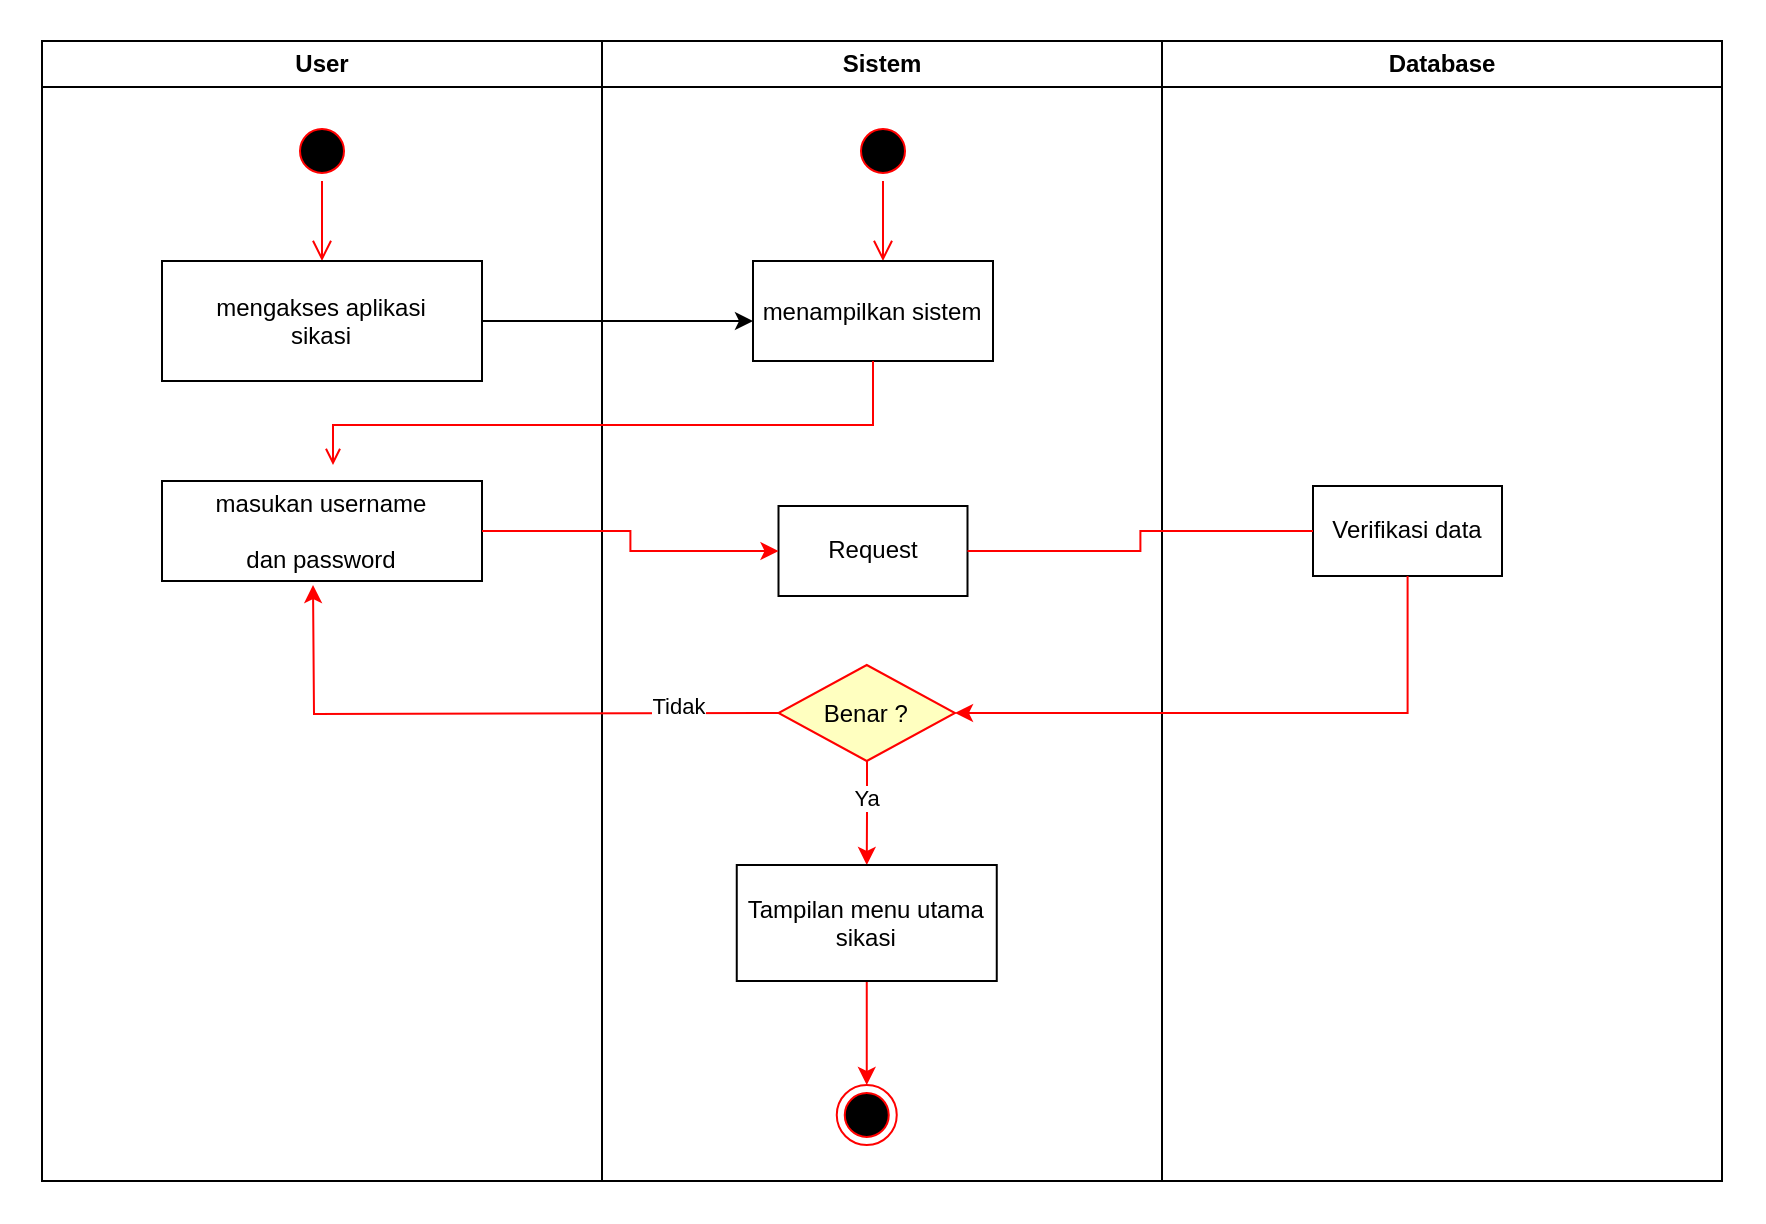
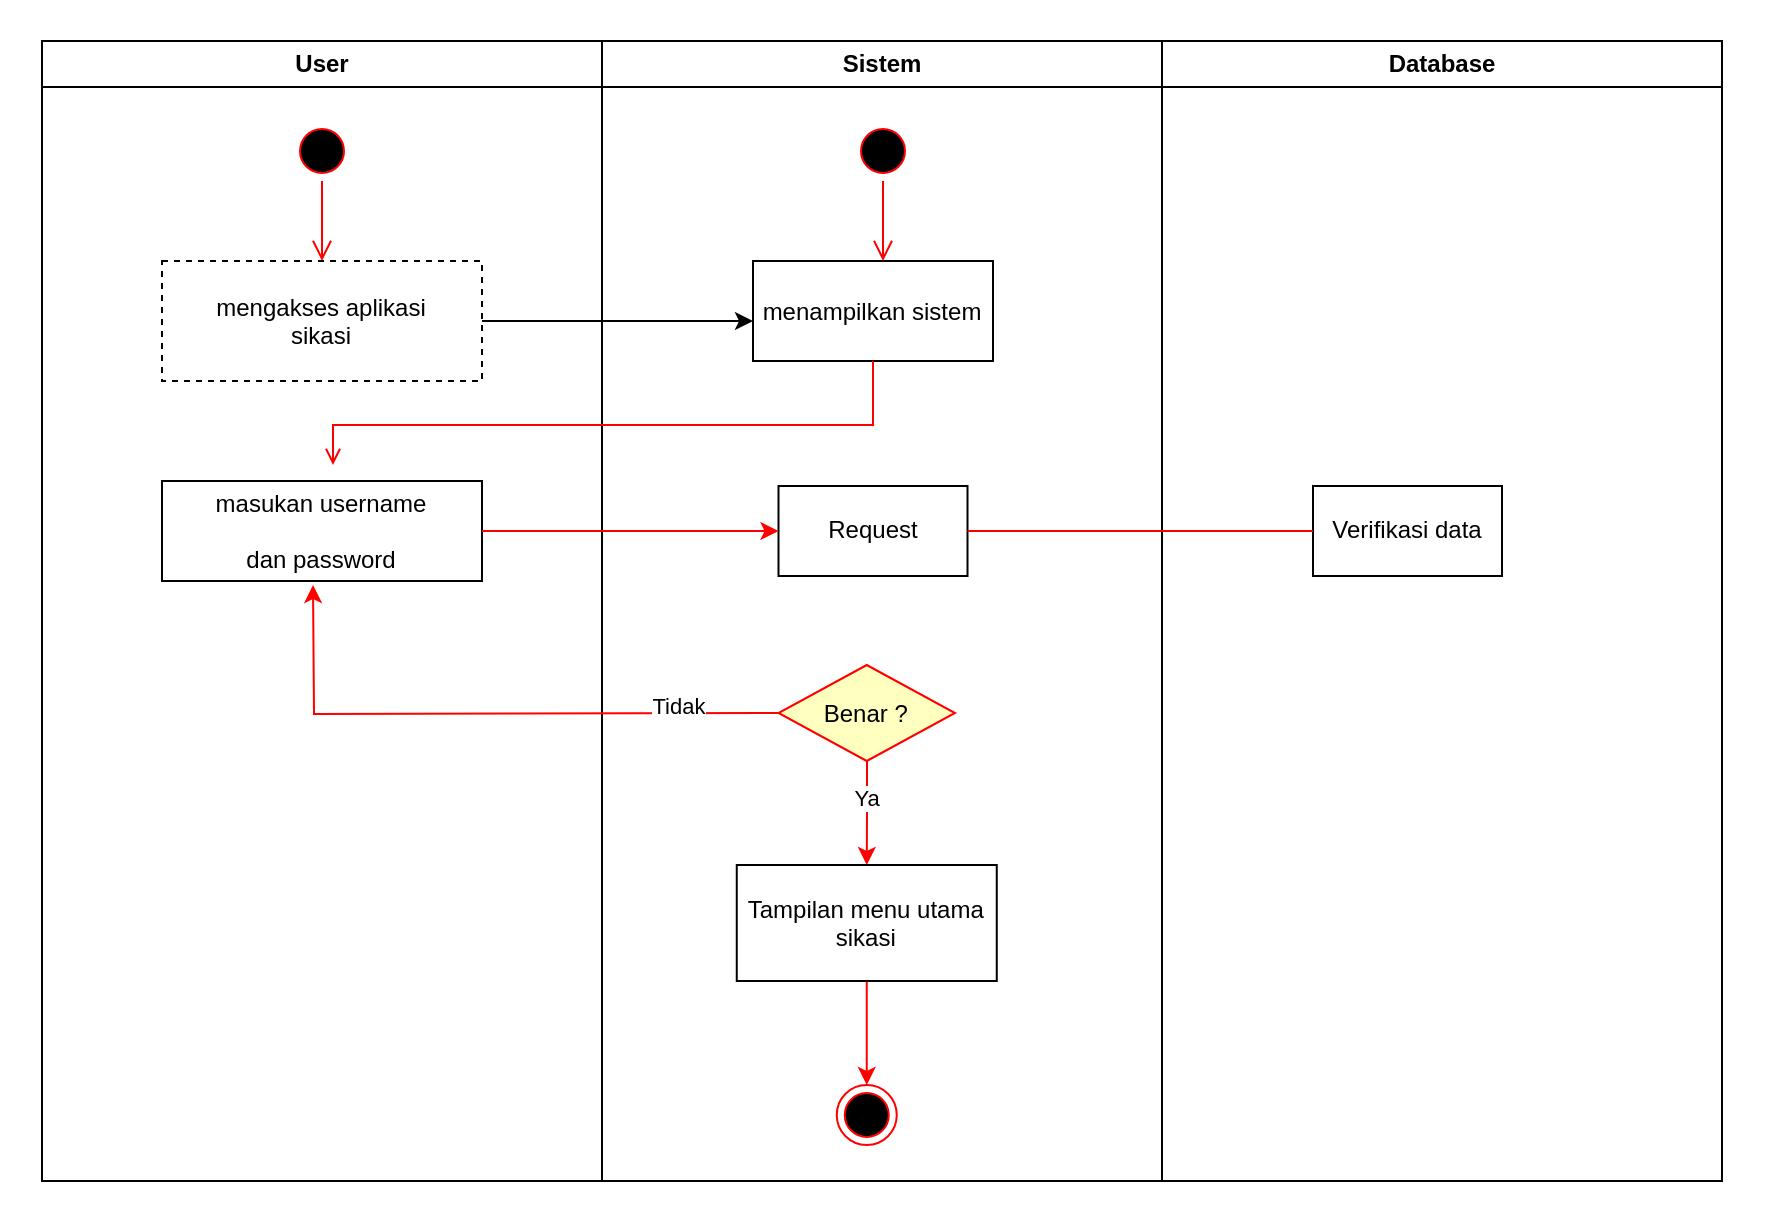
  <mxCell id="0" />
  <mxCell id="1" parent="0" />
  <mxCell id="2" value="User" style="swimlane;whiteSpace=wrap" parent="1" vertex="1"><mxGeometry x="20.5" y="20" width="280" height="570" as="geometry" /></mxCell>
  <mxCell id="3" value="" style="edgeStyle=elbowEdgeStyle;elbow=horizontal;verticalAlign=bottom;endArrow=open;endSize=8;strokeColor=#FF0000;endFill=1;rounded=0" parent="2" source="6" target="4" edge="1"><mxGeometry x="100" y="40" as="geometry"><mxPoint x="115" y="110" as="targetPoint" /><mxPoint x="140.5" y="55" as="sourcePoint" /><Array as="points"><mxPoint x="140" y="90" /></Array></mxGeometry></mxCell>
- <mxCell id="4" value="mengakses aplikasi &#10;sikasi" style="" parent="2" vertex="1"><mxGeometry x="60" y="110" width="160" height="60" as="geometry" /></mxCell>
+ <mxCell id="4" value="mengakses aplikasi &#10;sikasi" style="dashed=1;" parent="2" vertex="1"><mxGeometry x="60" y="110" width="160" height="60" as="geometry" /></mxCell>
  <mxCell id="5" value="masukan username &#10;&#10;dan password" style="" parent="2" vertex="1"><mxGeometry x="60" y="220" width="160" height="50" as="geometry" /></mxCell>
  <mxCell id="6" value="" style="ellipse;shape=startState;fillColor=#000000;strokeColor=#ff0000;" parent="2" vertex="1"><mxGeometry x="125" y="40" width="30" height="30" as="geometry" /></mxCell>
  <mxCell id="7" value="Sistem" style="swimlane;whiteSpace=wrap;startSize=23;" parent="1" vertex="1"><mxGeometry x="300.5" y="20" width="280" height="570" as="geometry" /></mxCell>
  <mxCell id="8" value="" style="ellipse;shape=startState;fillColor=#000000;strokeColor=#ff0000;" parent="7" vertex="1"><mxGeometry x="125.5" y="40" width="30" height="30" as="geometry" /></mxCell>
  <mxCell id="9" value="" style="edgeStyle=elbowEdgeStyle;elbow=horizontal;verticalAlign=bottom;endArrow=open;endSize=8;strokeColor=#FF0000;endFill=1;rounded=0" parent="7" source="8" target="10" edge="1"><mxGeometry x="40" y="20" as="geometry"><mxPoint x="55" y="90" as="targetPoint" /></mxGeometry></mxCell>
  <mxCell id="10" value="menampilkan sistem" style="" parent="7" vertex="1"><mxGeometry x="75.5" y="110" width="120" height="50" as="geometry" /></mxCell>
  <mxCell id="11" value="" style="endArrow=open;strokeColor=#FF0000;endFill=1;rounded=0" parent="7" source="10" edge="1"><mxGeometry relative="1" as="geometry"><mxPoint x="-134.5" y="212" as="targetPoint" /><Array as="points"><mxPoint x="135.5" y="192" /><mxPoint x="-134.5" y="192" /></Array></mxGeometry></mxCell>
  <mxCell id="12" style="edgeStyle=orthogonalEdgeStyle;rounded=0;orthogonalLoop=1;jettySize=auto;html=1;entryX=0.5;entryY=0;entryDx=0;entryDy=0;strokeColor=#FF0000;" edge="1" parent="7" source="14" target="17"><mxGeometry relative="1" as="geometry" /></mxCell>
  <mxCell id="13" value="Ya" style="edgeLabel;html=1;align=center;verticalAlign=middle;resizable=0;points=[];" vertex="1" connectable="0" parent="12"><mxGeometry x="0.002" y="-7" relative="1" as="geometry"><mxPoint x="7" y="-7" as="offset" /></mxGeometry></mxCell>
  <mxCell id="14" value="Benar ?" style="rhombus;fillColor=#ffffc0;strokeColor=#ff0000;" parent="7" vertex="1"><mxGeometry x="88.25" y="312" width="88.25" height="48" as="geometry" /></mxCell>
- <mxCell id="15" value="Request" style="rounded=0;whiteSpace=wrap;html=1;" vertex="1" parent="7"><mxGeometry x="88.25" y="232.5" width="94.5" height="45" as="geometry" /></mxCell>
+ <mxCell id="15" value="Request" style="rounded=0;whiteSpace=wrap;html=1;" vertex="1" parent="7"><mxGeometry x="88.25" y="222.5" width="94.5" height="45" as="geometry" /></mxCell>
  <mxCell id="16" style="edgeStyle=orthogonalEdgeStyle;rounded=0;orthogonalLoop=1;jettySize=auto;html=1;exitX=0.5;exitY=1;exitDx=0;exitDy=0;entryX=0.5;entryY=0;entryDx=0;entryDy=0;strokeColor=#FF0000;" edge="1" parent="7" source="17" target="20"><mxGeometry relative="1" as="geometry" /></mxCell>
  <mxCell id="17" value="Tampilan menu utama &#10;sikasi" style="" parent="7" vertex="1"><mxGeometry x="67.38" y="412" width="130" height="58" as="geometry" /></mxCell>
  <mxCell id="18" style="edgeStyle=orthogonalEdgeStyle;rounded=0;orthogonalLoop=1;jettySize=auto;html=1;strokeColor=#FF0000;" edge="1" parent="7"><mxGeometry relative="1" as="geometry"><mxPoint x="-144.5" y="272" as="targetPoint" /><mxPoint x="88.25" y="336" as="sourcePoint" /></mxGeometry></mxCell>
  <mxCell id="19" value="Tidak" style="edgeLabel;html=1;align=center;verticalAlign=middle;resizable=0;points=[];" vertex="1" connectable="0" parent="18"><mxGeometry x="-0.666" y="1" relative="1" as="geometry"><mxPoint y="-5" as="offset" /></mxGeometry></mxCell>
  <mxCell id="20" value="" style="ellipse;shape=endState;fillColor=#000000;strokeColor=#ff0000" parent="7" vertex="1"><mxGeometry x="117.38" y="522" width="30" height="30" as="geometry" /></mxCell>
  <mxCell id="21" value="Database" style="swimlane;whiteSpace=wrap" parent="1" vertex="1"><mxGeometry x="580.5" y="20" width="280" height="570" as="geometry" /></mxCell>
  <mxCell id="22" value="Verifikasi data" style="rounded=0;whiteSpace=wrap;html=1;" vertex="1" parent="21"><mxGeometry x="75.5" y="222.5" width="94.5" height="45" as="geometry" /></mxCell>
  <mxCell id="23" style="edgeStyle=orthogonalEdgeStyle;rounded=0;orthogonalLoop=1;jettySize=auto;html=1;exitX=1;exitY=0.5;exitDx=0;exitDy=0;" edge="1" parent="1" source="4" target="10"><mxGeometry relative="1" as="geometry"><Array as="points"><mxPoint x="306" y="160" /><mxPoint x="306" y="160" /></Array></mxGeometry></mxCell>
  <mxCell id="24" style="edgeStyle=orthogonalEdgeStyle;rounded=0;orthogonalLoop=1;jettySize=auto;html=1;exitX=1;exitY=0.5;exitDx=0;exitDy=0;entryX=0;entryY=0.5;entryDx=0;entryDy=0;fillColor=#a20025;strokeColor=#FF0000;" edge="1" parent="1" source="5" target="15"><mxGeometry relative="1" as="geometry" /></mxCell>
  <mxCell id="25" style="edgeStyle=orthogonalEdgeStyle;rounded=0;orthogonalLoop=1;jettySize=auto;html=1;entryX=0;entryY=0.5;entryDx=0;entryDy=0;strokeColor=#FF0000;endArrow=none;" edge="1" parent="1" source="15" target="22"><mxGeometry relative="1" as="geometry" /></mxCell>
- <mxCell id="26" style="edgeStyle=orthogonalEdgeStyle;rounded=0;orthogonalLoop=1;jettySize=auto;html=1;entryX=1;entryY=0.5;entryDx=0;entryDy=0;strokeColor=#FF0000;" edge="1" parent="1" source="22" target="14"><mxGeometry relative="1" as="geometry"><Array as="points"><mxPoint x="703" y="356" /></Array></mxGeometry></mxCell>
